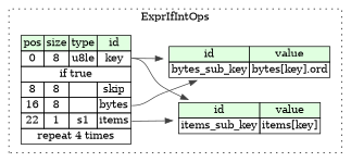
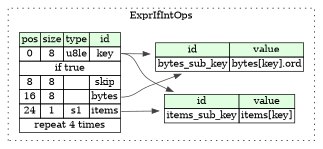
  digraph {
    rankdir=LR
    node [shape=plaintext]
    edge [color="#404040" tailport=key_type]
-   n1 [label=<<TABLE BORDER="0" CELLBORDER="1" CELLSPACING="0"> 			<TR><TD BGCOLOR="#E0FFE0">pos</TD><TD BGCOLOR="#E0FFE0">size</TD><TD BGCOLOR="#E0FFE0">type</TD><TD BGCOLOR="#E0FFE0">id</TD></TR> 			<TR><TD PORT="key_pos">0</TD><TD PORT="key_size">8</TD><TD>u8le</TD><TD PORT="key_type">key</TD></TR> 			<TR><TD COLSPAN="4" PORT="key__if">if true</TD></TR> 			<TR><TD PORT="skip_pos">8</TD><TD PORT="skip_size">8</TD><TD></TD><TD PORT="skip_type">skip</TD></TR> 			<TR><TD PORT="bytes_pos">16</TD><TD PORT="bytes_size">8</TD><TD></TD><TD PORT="bytes_type">bytes</TD></TR> 			<TR><TD PORT="items_pos">22</TD><TD PORT="items_size">1</TD><TD>s1</TD><TD PORT="items_type">items</TD></TR> 			<TR><TD COLSPAN="4" PORT="items__repeat">repeat 4 times</TD></TR> 		</TABLE>>]
+   n1 [label=<<TABLE BORDER="0" CELLBORDER="1" CELLSPACING="0"> 			<TR><TD BGCOLOR="#E0FFE0">pos</TD><TD BGCOLOR="#E0FFE0">size</TD><TD BGCOLOR="#E0FFE0">type</TD><TD BGCOLOR="#E0FFE0">id</TD></TR> 			<TR><TD PORT="key_pos">0</TD><TD PORT="key_size">8</TD><TD>u8le</TD><TD PORT="key_type">key</TD></TR> 			<TR><TD COLSPAN="4" PORT="key__if">if true</TD></TR> 			<TR><TD PORT="skip_pos">8</TD><TD PORT="skip_size">8</TD><TD></TD><TD PORT="skip_type">skip</TD></TR> 			<TR><TD PORT="bytes_pos">16</TD><TD PORT="bytes_size">8</TD><TD></TD><TD PORT="bytes_type">bytes</TD></TR> 			<TR><TD PORT="items_pos">24</TD><TD PORT="items_size">1</TD><TD>s1</TD><TD PORT="items_type">items</TD></TR> 			<TR><TD COLSPAN="4" PORT="items__repeat">repeat 4 times</TD></TR> 		</TABLE>>]
    n2 [label=<<TABLE BORDER="0" CELLBORDER="1" CELLSPACING="0"> 			<TR><TD BGCOLOR="#E0FFE0">id</TD><TD BGCOLOR="#E0FFE0">value</TD></TR> 			<TR><TD>bytes_sub_key</TD><TD>bytes[key].ord</TD></TR> 		</TABLE>>]
    n3 [label=<<TABLE BORDER="0" CELLBORDER="1" CELLSPACING="0"> 			<TR><TD BGCOLOR="#E0FFE0">id</TD><TD BGCOLOR="#E0FFE0">value</TD></TR> 			<TR><TD>items_sub_key</TD><TD>items[key]</TD></TR> 		</TABLE>>]
    subgraph cluster_1 {
      label=ExprIfIntOps
      style=dotted
      n1
      n2
      n3
    }
    n1 -> n2 [tailport=bytes_type]
    n1 -> n2
    n1 -> n3 [tailport=items_type]
    n1 -> n3
  }
